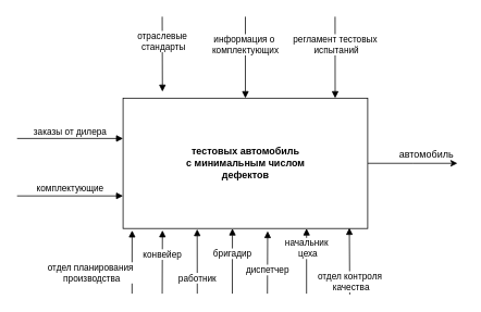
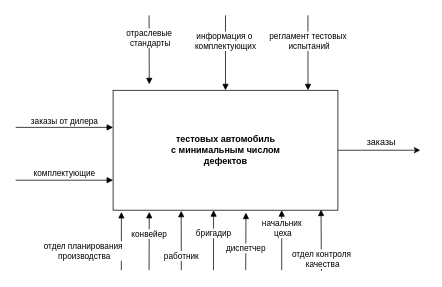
  <mxCell id="0" />
  <mxCell id="1" parent="0" />
  <mxCell id="2" value="" style="edgeStyle=orthogonalEdgeStyle;rounded=0;orthogonalLoop=1;jettySize=auto;html=1;" parent="1" source="3" edge="1"><mxGeometry relative="1" as="geometry"><mxPoint x="560" y="200" as="targetPoint" /></mxGeometry></mxCell>
  <mxCell id="3" value="&lt;b&gt;тестовых автомобиль&lt;br&gt;&amp;nbsp;с минимальным числом&amp;nbsp;&lt;br&gt;дефектов&lt;/b&gt;" style="html=1;" parent="1" vertex="1"><mxGeometry x="150" y="120" width="300" height="160" as="geometry" /></mxCell>
  <mxCell id="4" value="заказы от дилера" style="html=1;verticalAlign=bottom;endArrow=block;" parent="1" edge="1"><mxGeometry width="80" relative="1" as="geometry"><mxPoint x="20" y="169.5" as="sourcePoint" /><mxPoint x="150" y="169.5" as="targetPoint" /></mxGeometry></mxCell>
  <mxCell id="5" value="отраслевые&lt;br&gt;&amp;nbsp;стандарты" style="html=1;verticalAlign=bottom;endArrow=block;entryX=0.161;entryY=-0.05;entryDx=0;entryDy=0;entryPerimeter=0;" parent="1" target="3" edge="1"><mxGeometry width="80" relative="1" as="geometry"><mxPoint x="198" y="20" as="sourcePoint" /><mxPoint x="220" y="50" as="targetPoint" /></mxGeometry></mxCell>
  <mxCell id="6" value="информация о&amp;nbsp;&lt;br&gt;комплектующих" style="html=1;verticalAlign=bottom;endArrow=block;entryX=0.5;entryY=0;entryDx=0;entryDy=0;" parent="1" target="3" edge="1"><mxGeometry width="80" relative="1" as="geometry"><mxPoint x="300" y="20" as="sourcePoint" /><mxPoint x="330" y="20" as="targetPoint" /></mxGeometry></mxCell>
  <mxCell id="7" value="конвейер" style="html=1;verticalAlign=bottom;endArrow=block;entryX=0.161;entryY=1.014;entryDx=0;entryDy=0;entryPerimeter=0;" parent="1" target="3" edge="1"><mxGeometry width="80" relative="1" as="geometry"><mxPoint x="198" y="360" as="sourcePoint" /><mxPoint x="90" y="240" as="targetPoint" /></mxGeometry></mxCell>
  <mxCell id="8" value="отдел контроля&lt;br&gt;&amp;nbsp;качества" style="html=1;verticalAlign=bottom;endArrow=block;entryX=0.925;entryY=0.995;entryDx=0;entryDy=0;entryPerimeter=0;" parent="1" target="3" edge="1"><mxGeometry x="-1" width="80" relative="1" as="geometry"><mxPoint x="428" y="361" as="sourcePoint" /><mxPoint x="310" y="270" as="targetPoint" /><mxPoint as="offset" /></mxGeometry></mxCell>
  <mxCell id="9" value="комплектующие" style="html=1;verticalAlign=bottom;endArrow=block;entryX=0;entryY=0.75;entryDx=0;entryDy=0;" edge="1" parent="1" target="3"><mxGeometry width="80" relative="1" as="geometry"><mxPoint x="20" y="240" as="sourcePoint" /><mxPoint x="120" y="200" as="targetPoint" /></mxGeometry></mxCell>
  <mxCell id="10" value="работник" style="html=1;verticalAlign=bottom;endArrow=block;entryX=0.303;entryY=1.005;entryDx=0;entryDy=0;entryPerimeter=0;" edge="1" parent="1" target="3"><mxGeometry x="-0.747" width="80" relative="1" as="geometry"><mxPoint x="241" y="360" as="sourcePoint" /><mxPoint x="320" y="380" as="targetPoint" /><mxPoint as="offset" /></mxGeometry></mxCell>
  <mxCell id="11" value="бригадир" style="html=1;verticalAlign=bottom;endArrow=block;entryX=0.447;entryY=1;entryDx=0;entryDy=0;entryPerimeter=0;" edge="1" parent="1" target="3"><mxGeometry width="80" relative="1" as="geometry"><mxPoint x="284" y="360" as="sourcePoint" /><mxPoint x="340" y="370" as="targetPoint" /></mxGeometry></mxCell>
  <mxCell id="12" value="диспетчер" style="html=1;verticalAlign=bottom;endArrow=block;entryX=0.591;entryY=1.02;entryDx=0;entryDy=0;entryPerimeter=0;" edge="1" parent="1" target="3"><mxGeometry x="-0.48" width="80" relative="1" as="geometry"><mxPoint x="327" y="360" as="sourcePoint" /><mxPoint x="170" y="360" as="targetPoint" /><mxPoint as="offset" /></mxGeometry></mxCell>
  <mxCell id="13" value="начальник&lt;br&gt;&amp;nbsp;цеха" style="html=1;verticalAlign=bottom;endArrow=block;entryX=0.75;entryY=1;entryDx=0;entryDy=0;" edge="1" parent="1" target="3"><mxGeometry width="80" relative="1" as="geometry"><mxPoint x="375" y="360" as="sourcePoint" /><mxPoint x="390" y="390" as="targetPoint" /><mxPoint as="offset" /></mxGeometry></mxCell>
  <mxCell id="14" value="отдел планирования&lt;br&gt;&amp;nbsp;производства" style="html=1;verticalAlign=bottom;endArrow=block;entryX=0.037;entryY=1.015;entryDx=0;entryDy=0;entryPerimeter=0;" edge="1" parent="1" target="3"><mxGeometry x="-0.744" y="51" width="80" relative="1" as="geometry"><mxPoint x="161" y="360" as="sourcePoint" /><mxPoint x="240" y="410" as="targetPoint" /><mxPoint as="offset" /></mxGeometry></mxCell>
- <mxCell id="15" value="автомобиль" style="text;html=1;resizable=0;points=[];autosize=1;align=left;verticalAlign=top;spacingTop=-4;" vertex="1" parent="1"><mxGeometry x="487" y="180" width="80" height="20" as="geometry" /></mxCell>
+ <mxCell id="15" value="заказы" style="text;html=1;resizable=0;points=[];autosize=1;align=left;verticalAlign=top;spacingTop=-4;" vertex="1" parent="1"><mxGeometry x="487" y="180" width="80" height="20" as="geometry" /></mxCell>
  <mxCell id="16" value="регламент тестовых&lt;br&gt;&amp;nbsp;испытаний" style="html=1;verticalAlign=bottom;endArrow=block;entryX=0.867;entryY=0;entryDx=0;entryDy=0;entryPerimeter=0;" edge="1" parent="1" target="3"><mxGeometry width="80" relative="1" as="geometry"><mxPoint x="410" y="20" as="sourcePoint" /><mxPoint x="410" y="-20" as="targetPoint" /></mxGeometry></mxCell>
